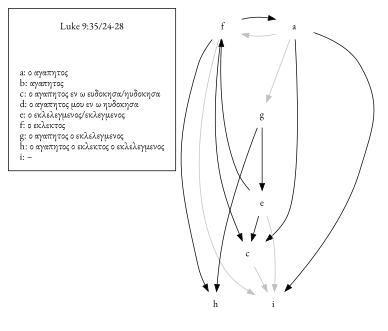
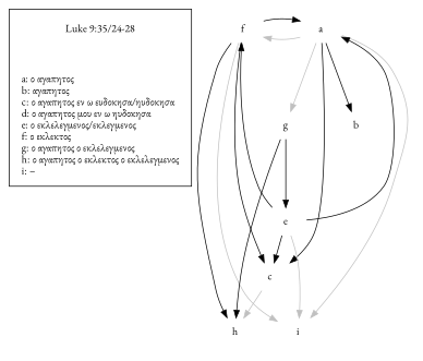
  digraph {
    fontname="EB Garamond"
    node [fontname="EB Garamond" shape=plaintext]
    edge [fontname="EB Garamond"]
    n1 [label="Luke 9:35/24-28"]
    n2 [label="a: ο αγαπητος\lb: αγαπητος\lc: ο αγαπητος εν ω ευδοκησα/ηυδοκησα\ld: ο αγαπητος μου εν ω ηυδοκησα\le: ο εκλελεγμενος/εκλεγμενος\lf: ο εκλεκτος\lg: ο αγαπητος ο εκλελεγμενος\lh: ο αγαπητος ο εκλεκτος ο εκλελεγμενος\li: –\l"]
    n3 [label=a]
    n4 [label=f]
+   n5 [label=b]
    n6 [label=c]
    n7 [label=g]
    n8 [label=i]
    n9 [label=e]
    n10 [label=h]
    subgraph cluster_1 {
      n1
      n2
    }
    subgraph cluster_2 {
      style=invis
+     n5
      n6
      n7
      n8
      n9
      n10
      subgraph sub_3 {
        rank=same
        style=invis
        n3
        n4
      }
    }
    n1 -> n2 [style=invis]
    n3 -> n4 [color=gray]
+   n3 -> n5
    n3 -> n6
    n3 -> n7 [color=gray]
-   n3 -> n8 [color=black]
+   n3 -> n8 [color=gray]
    n4 -> n3
    n4 -> n6
    n4 -> n8 [color=gray]
    n4 -> n10
-   n6 -> n8 [color=gray]
+   n6 -> n10 [color=gray]
    n7 -> n9
    n7 -> n10
+   n9 -> n3
    n9 -> n4
    n9 -> n6
    n9 -> n8 [color=gray]
  }
